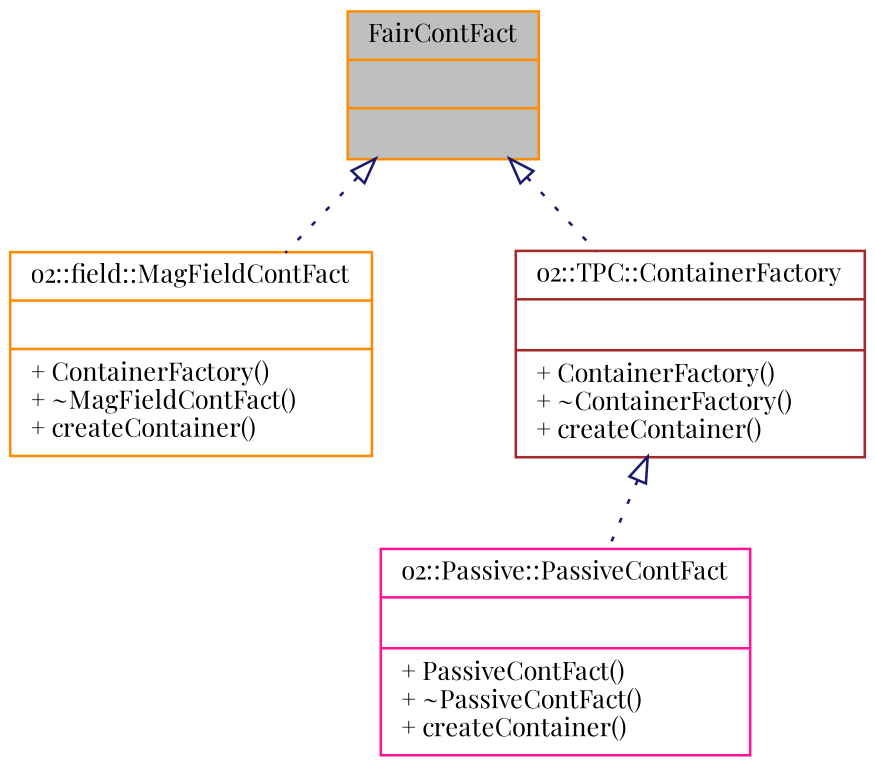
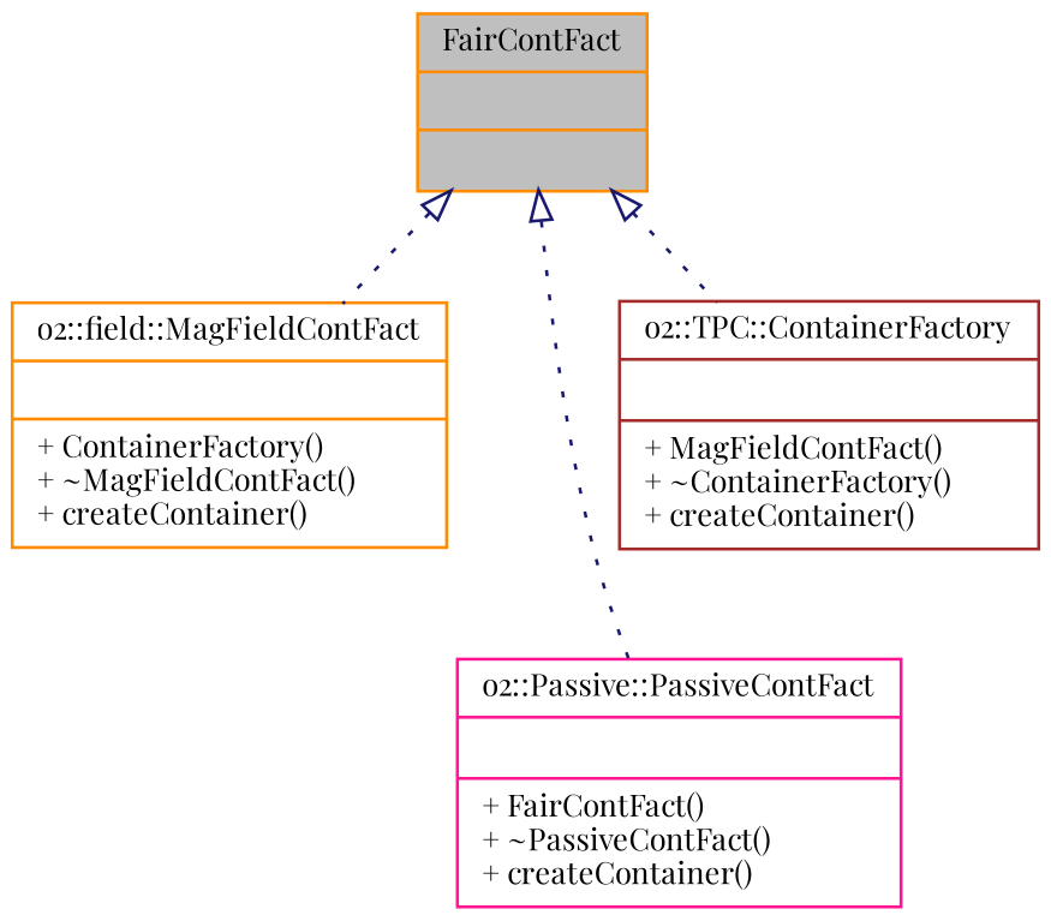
  digraph {
    fontname="Playfair Display"
    node [color=darkorange fontname="Playfair Display" fontsize=10 shape=record]
    edge [arrowtail=onormal color=midnightblue dir=back fontname="Playfair Display" fontsize=10 labelfontname=Helvetica labelfontsize=10 style=dotted]
    n1 [fillcolor=grey75 fontcolor=black height=0.2 label="{FairContFact\n||}" style=filled width=0.4]
    n2 [height=0.2 label="{o2::field::MagFieldContFact\n||+ ContainerFactory()\l+ ~MagFieldContFact()\l+ createContainer()\l}" width=0.4]
-   n3 [color=deeppink height=0.2 label="{o2::Passive::PassiveContFact\n||+ PassiveContFact()\l+ ~PassiveContFact()\l+ createContainer()\l}" width=0.4]
-   n4 [color=brown height=0.2 label="{o2::TPC::ContainerFactory\n||+ ContainerFactory()\l+ ~ContainerFactory()\l+ createContainer()\l}" width=0.4]
+   n3 [color=deeppink height=0.2 label="{o2::Passive::PassiveContFact\n||+ FairContFact()\l+ ~PassiveContFact()\l+ createContainer()\l}" width=0.4]
+   n4 [color=brown height=0.2 label="{o2::TPC::ContainerFactory\n||+ MagFieldContFact()\l+ ~ContainerFactory()\l+ createContainer()\l}" width=0.4]
    n1 -> n2
-   n4 -> n3
+   n1 -> n3
    n1 -> n4
  }
